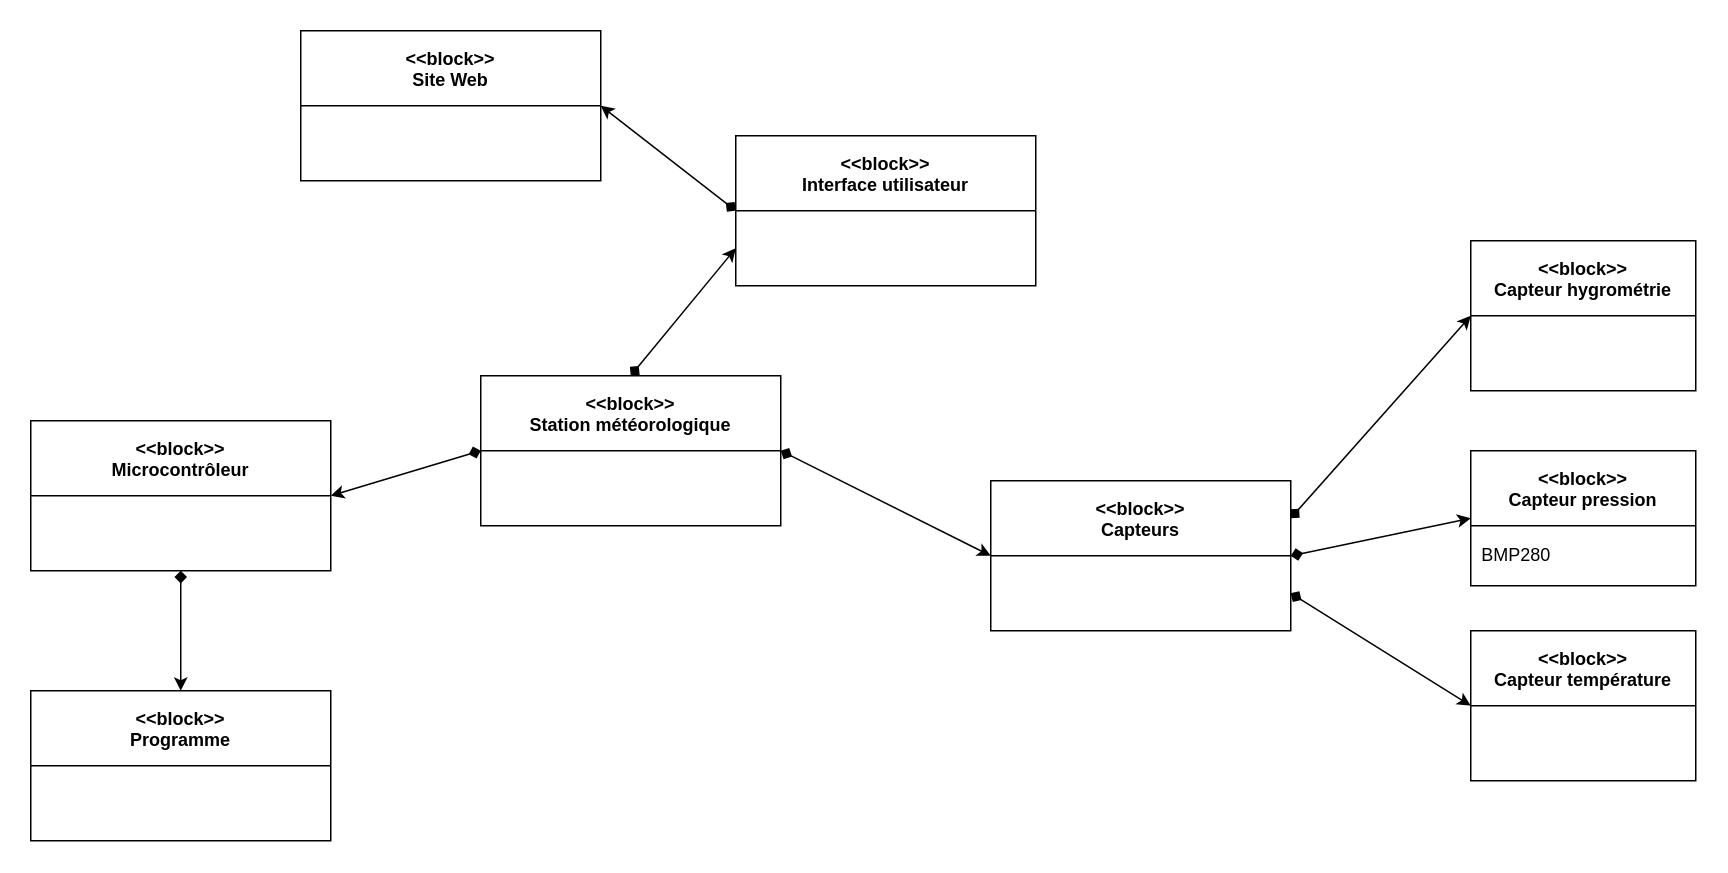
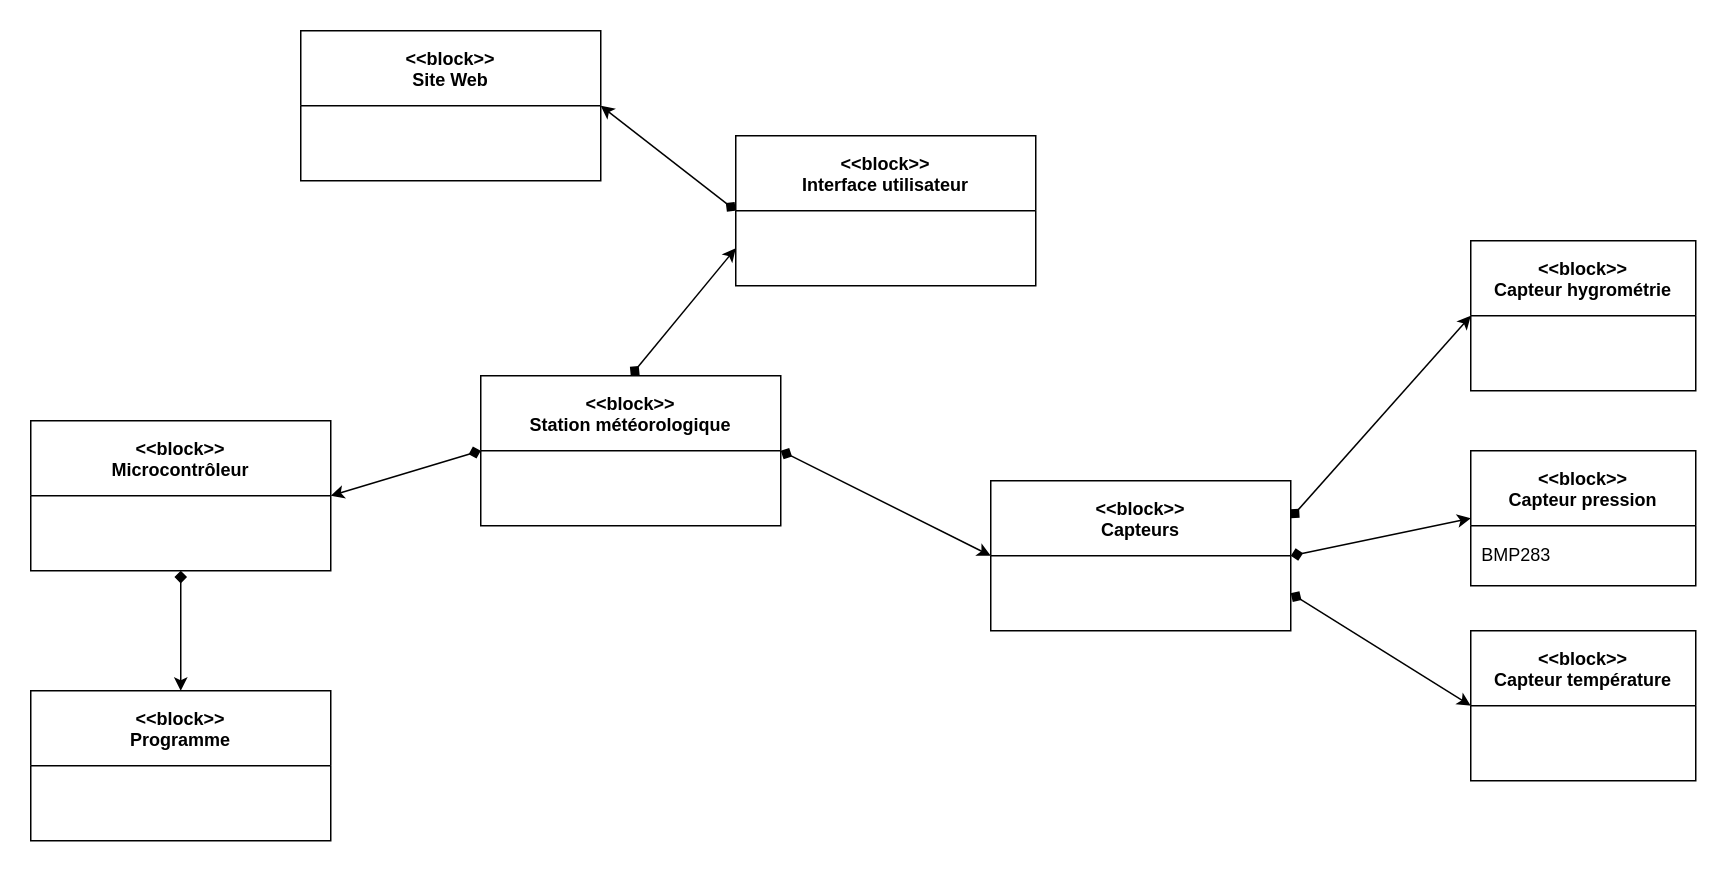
  <mxCell id="0" />
  <mxCell id="1" parent="0" />
  <mxCell id="2" style="rounded=0;orthogonalLoop=1;jettySize=auto;html=1;exitX=0.5;exitY=0;exitDx=0;exitDy=0;entryX=0;entryY=0.75;entryDx=0;entryDy=0;startArrow=diamond;startFill=1;" edge="1" parent="1" source="5" target="7"><mxGeometry relative="1" as="geometry" /></mxCell>
  <mxCell id="3" style="edgeStyle=none;rounded=0;orthogonalLoop=1;jettySize=auto;html=1;exitX=1;exitY=0.5;exitDx=0;exitDy=0;entryX=0;entryY=0.5;entryDx=0;entryDy=0;startArrow=diamond;startFill=1;" edge="1" parent="1" source="5" target="12"><mxGeometry relative="1" as="geometry" /></mxCell>
  <mxCell id="4" style="edgeStyle=none;rounded=0;orthogonalLoop=1;jettySize=auto;html=1;exitX=0;exitY=0.5;exitDx=0;exitDy=0;entryX=1;entryY=0.5;entryDx=0;entryDy=0;startArrow=diamond;startFill=1;" edge="1" parent="1" source="5" target="18"><mxGeometry relative="1" as="geometry" /></mxCell>
  <mxCell id="5" value="&lt;&lt;block&gt;&gt;&#10;Station météorologique" style="swimlane;startSize=50;" vertex="1" parent="1"><mxGeometry x="320" y="250" width="200" height="100" as="geometry" /></mxCell>
  <mxCell id="6" style="edgeStyle=none;rounded=0;orthogonalLoop=1;jettySize=auto;html=1;exitX=0;exitY=0.5;exitDx=0;exitDy=0;entryX=1;entryY=0.5;entryDx=0;entryDy=0;startArrow=diamond;startFill=1;" edge="1" parent="1" source="7" target="8"><mxGeometry relative="1" as="geometry" /></mxCell>
  <mxCell id="7" value="&lt;&lt;block&gt;&gt;&#10;Interface utilisateur" style="swimlane;startSize=50;" vertex="1" parent="1"><mxGeometry x="490" y="90" width="200" height="100" as="geometry" /></mxCell>
  <mxCell id="8" value="&lt;&lt;block&gt;&gt;&#10;Site Web" style="swimlane;startSize=50;" vertex="1" parent="1"><mxGeometry x="200" y="20" width="200" height="100" as="geometry" /></mxCell>
  <mxCell id="9" style="edgeStyle=none;rounded=0;orthogonalLoop=1;jettySize=auto;html=1;exitX=1;exitY=0.25;exitDx=0;exitDy=0;entryX=0;entryY=0.5;entryDx=0;entryDy=0;startArrow=diamond;startFill=1;" edge="1" parent="1" source="12" target="16"><mxGeometry relative="1" as="geometry" /></mxCell>
  <mxCell id="10" style="edgeStyle=none;rounded=0;orthogonalLoop=1;jettySize=auto;html=1;exitX=1;exitY=0.5;exitDx=0;exitDy=0;entryX=0;entryY=0.5;entryDx=0;entryDy=0;startArrow=diamond;startFill=1;" edge="1" parent="1" source="12" target="14"><mxGeometry relative="1" as="geometry" /></mxCell>
  <mxCell id="11" style="edgeStyle=none;rounded=0;orthogonalLoop=1;jettySize=auto;html=1;exitX=1;exitY=0.75;exitDx=0;exitDy=0;startArrow=diamond;startFill=1;entryX=0;entryY=0.5;entryDx=0;entryDy=0;" edge="1" parent="1" source="12" target="13"><mxGeometry relative="1" as="geometry"><mxPoint x="980" y="500" as="targetPoint" /></mxGeometry></mxCell>
  <mxCell id="12" value="&lt;&lt;block&gt;&gt;&#10;Capteurs" style="swimlane;startSize=50;" vertex="1" parent="1"><mxGeometry x="660" y="320" width="200" height="100" as="geometry" /></mxCell>
  <mxCell id="13" value="&lt;&lt;block&gt;&gt;&#10;Capteur température" style="swimlane;startSize=50;" vertex="1" parent="1"><mxGeometry x="980" y="420" width="150" height="100" as="geometry" /></mxCell>
  <mxCell id="14" value="&lt;&lt;block&gt;&gt;&#10;Capteur pression" style="swimlane;startSize=50;" vertex="1" parent="1"><mxGeometry x="980" y="300" width="150" height="90" as="geometry" /></mxCell>
- <mxCell id="15" value="BMP280" style="text;html=1;align=center;verticalAlign=middle;resizable=0;points=[];autosize=1;strokeColor=none;fillColor=none;" vertex="1" parent="14"><mxGeometry y="60" width="60" height="20" as="geometry" /></mxCell>
+ <mxCell id="15" value="BMP283" style="text;html=1;align=center;verticalAlign=middle;resizable=0;points=[];autosize=1;strokeColor=none;fillColor=none;" vertex="1" parent="14"><mxGeometry y="60" width="60" height="20" as="geometry" /></mxCell>
  <mxCell id="16" value="&lt;&lt;block&gt;&gt;&#10;Capteur hygrométrie" style="swimlane;startSize=50;" vertex="1" parent="1"><mxGeometry x="980" y="160" width="150" height="100" as="geometry" /></mxCell>
  <mxCell id="17" style="edgeStyle=none;rounded=0;orthogonalLoop=1;jettySize=auto;html=1;exitX=0.5;exitY=1;exitDx=0;exitDy=0;entryX=0.5;entryY=0;entryDx=0;entryDy=0;startArrow=diamond;startFill=1;" edge="1" parent="1" source="18" target="19"><mxGeometry relative="1" as="geometry" /></mxCell>
  <mxCell id="18" value="&lt;&lt;block&gt;&gt;&#10;Microcontrôleur" style="swimlane;startSize=50;" vertex="1" parent="1"><mxGeometry x="20" y="280" width="200" height="100" as="geometry" /></mxCell>
  <mxCell id="19" value="&lt;&lt;block&gt;&gt;&#10;Programme" style="swimlane;startSize=50;" vertex="1" parent="1"><mxGeometry x="20" y="460" width="200" height="100" as="geometry" /></mxCell>
